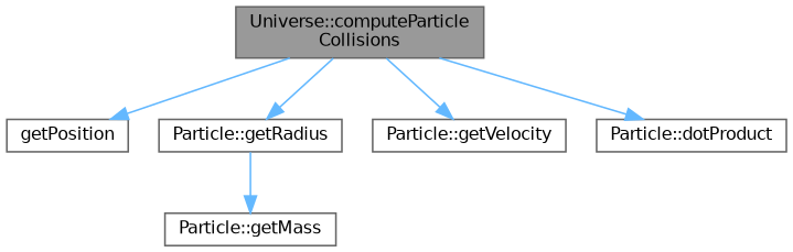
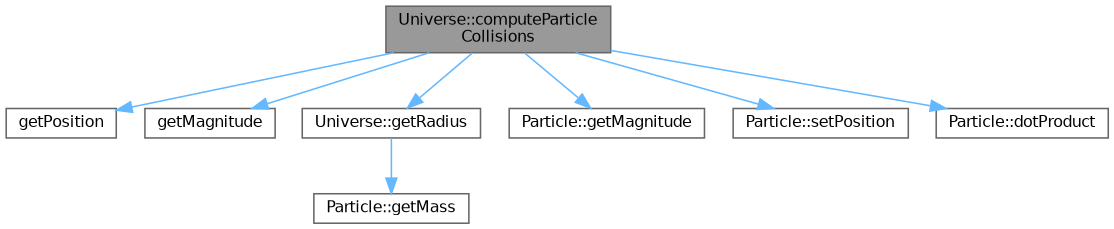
  digraph {
    rankdir=TB
    node [color=grey40 fillcolor=white fontname=Helvetica fontsize=10 shape=box style=filled]
    edge [color=steelblue1 fontname=Helvetica fontsize=10 labelfontname=Helvetica labelfontsize=10 style=solid]
    n1 [color=gray40 fillcolor=grey60 fontcolor=black height=0.2 label="Universe::computeParticle\lCollisions" width=0.4]
    n2 [height=0.2 label=getPosition width=0.4]
-   n4 [height=0.2 label="Particle::getRadius" width=0.4]
-   n5 [height=0.2 label="Particle::getVelocity" width=0.4]
+   n3 [height=0.2 label=getMagnitude width=0.4]
+   n4 [height=0.2 label="Universe::getRadius" width=0.4]
+   n5 [height=0.2 label="Particle::getMagnitude" width=0.4]
+   n6 [height=0.2 label="Particle::setPosition" width=0.4]
    n7 [height=0.2 label="Particle::dotProduct" width=0.4]
    n8 [height=0.2 label="Particle::getMass" width=0.4]
    n1 -> n2
+   n1 -> n3
    n1 -> n4
    n1 -> n5
+   n1 -> n6
    n1 -> n7
    n4 -> n8
  }
